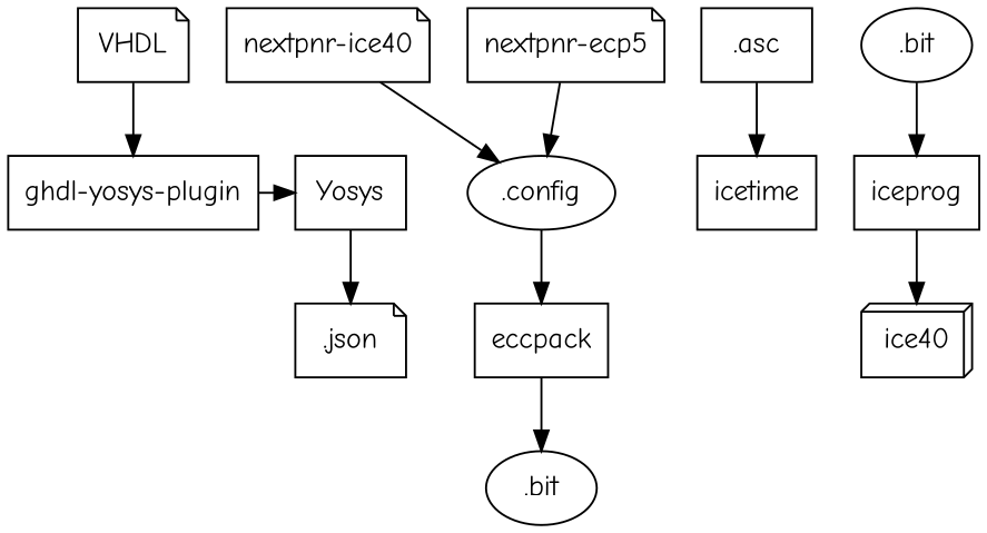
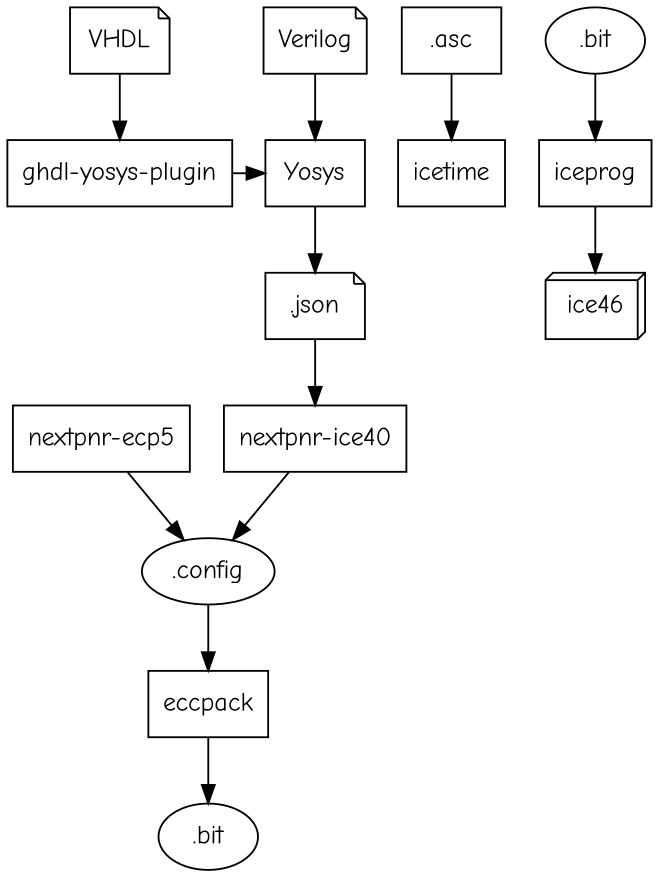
  digraph {
    fontname="Comic Neue"
    node [fontname="Comic Neue" shape=rectangle]
    edge [fontname="Comic Neue"]
    "ghdl-yosys-plugin"
    Yosys
    ".json" [shape=note]
-   "nextpnr-ice40" [shape=note]
+   "nextpnr-ice40"
    ".config" [shape=oval]
    ".asc" [shape=box]
    icetime
-   "nextpnr-ecp5" [shape=note]
+   "nextpnr-ecp5"
    eccpack
    n10 [label=".bit" shape=oval]
    iceprog
-   ice40 [shape=box3d]
+   ice40 [shape=box3d label=ice46]
    n13 [label=".bit" shape=oval]
    VHDL [shape=note]
+   Verilog [shape=note]
    subgraph sub_1 {
      rank=same
      "ghdl-yosys-plugin"
      Yosys
    }
    "ghdl-yosys-plugin" -> Yosys
    Yosys -> ".json"
+   ".json" -> "nextpnr-ice40"
    "nextpnr-ice40" -> ".config"
    ".config" -> eccpack
    ".asc" -> icetime
    "nextpnr-ecp5" -> ".config"
    eccpack -> n13
    n10 -> iceprog
    iceprog -> ice40
    VHDL -> "ghdl-yosys-plugin"
+   Verilog -> Yosys
  }
